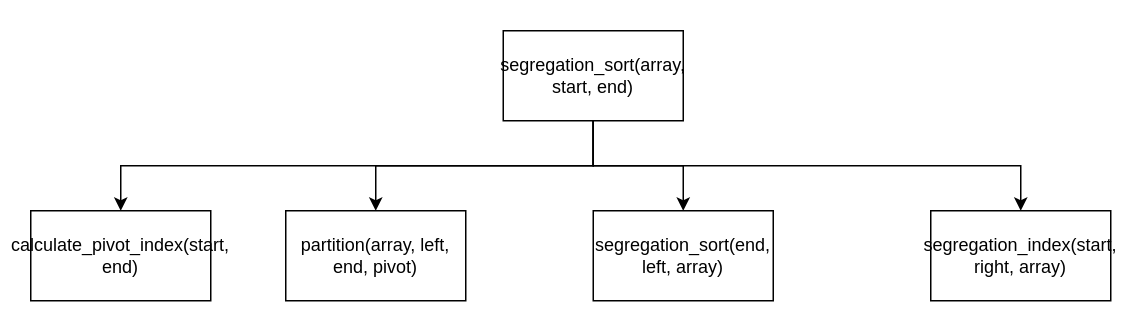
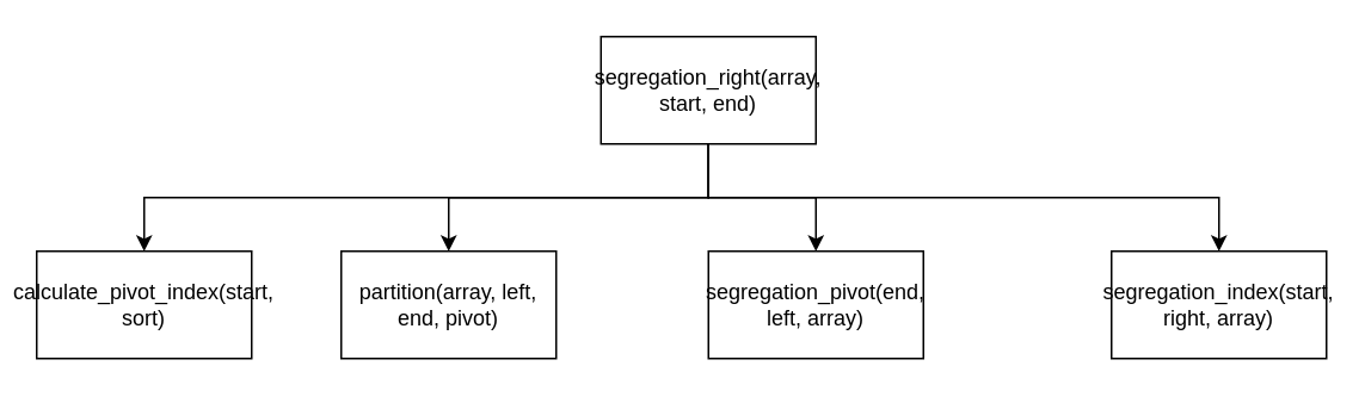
  <mxCell id="0" />
  <mxCell id="1" parent="0" />
  <mxCell id="2" style="edgeStyle=orthogonalEdgeStyle;rounded=0;orthogonalLoop=1;jettySize=auto;html=1;exitX=0.5;exitY=1;exitDx=0;exitDy=0;entryX=0.5;entryY=0;entryDx=0;entryDy=0;" edge="1" parent="1" source="6" target="8"><mxGeometry relative="1" as="geometry" /></mxCell>
  <mxCell id="3" style="edgeStyle=orthogonalEdgeStyle;rounded=0;orthogonalLoop=1;jettySize=auto;html=1;exitX=0.5;exitY=1;exitDx=0;exitDy=0;entryX=0.5;entryY=0;entryDx=0;entryDy=0;" edge="1" parent="1" source="6" target="7"><mxGeometry relative="1" as="geometry" /></mxCell>
  <mxCell id="4" style="edgeStyle=orthogonalEdgeStyle;rounded=0;orthogonalLoop=1;jettySize=auto;html=1;exitX=0.5;exitY=1;exitDx=0;exitDy=0;entryX=0.5;entryY=0;entryDx=0;entryDy=0;" edge="1" parent="1" source="6" target="9"><mxGeometry relative="1" as="geometry" /></mxCell>
  <mxCell id="5" style="edgeStyle=orthogonalEdgeStyle;rounded=0;orthogonalLoop=1;jettySize=auto;html=1;exitX=0.5;exitY=1;exitDx=0;exitDy=0;entryX=0.5;entryY=0;entryDx=0;entryDy=0;" edge="1" parent="1" source="6" target="10"><mxGeometry relative="1" as="geometry" /></mxCell>
- <mxCell id="6" value="segregation_sort(array, start, end)" style="rounded=0;whiteSpace=wrap;html=1;" vertex="1" parent="1"><mxGeometry x="335" y="20" width="120" height="60" as="geometry" /></mxCell>
+ <mxCell id="6" value="segregation_right(array, start, end)" style="rounded=0;whiteSpace=wrap;html=1;" vertex="1" parent="1"><mxGeometry x="335" y="20" width="120" height="60" as="geometry" /></mxCell>
  <mxCell id="7" value="partition(array, left, end, pivot)" style="rounded=0;whiteSpace=wrap;html=1;" vertex="1" parent="1"><mxGeometry x="190" y="140" width="120" height="60" as="geometry" /></mxCell>
- <mxCell id="8" value="calculate_pivot_index(start, end)" style="rounded=0;whiteSpace=wrap;html=1;" vertex="1" parent="1"><mxGeometry x="20" y="140" width="120" height="60" as="geometry" /></mxCell>
- <mxCell id="9" value="segregation_sort(end, left, array)" style="rounded=0;whiteSpace=wrap;html=1;" vertex="1" parent="1"><mxGeometry x="395" y="140" width="120" height="60" as="geometry" /></mxCell>
+ <mxCell id="8" value="calculate_pivot_index(start, sort)" style="rounded=0;whiteSpace=wrap;html=1;" vertex="1" parent="1"><mxGeometry x="20" y="140" width="120" height="60" as="geometry" /></mxCell>
+ <mxCell id="9" value="segregation_pivot(end, left, array)" style="rounded=0;whiteSpace=wrap;html=1;" vertex="1" parent="1"><mxGeometry x="395" y="140" width="120" height="60" as="geometry" /></mxCell>
  <mxCell id="10" value="segregation_index(start, right, array)" style="rounded=0;whiteSpace=wrap;html=1;" vertex="1" parent="1"><mxGeometry x="620" y="140" width="120" height="60" as="geometry" /></mxCell>
